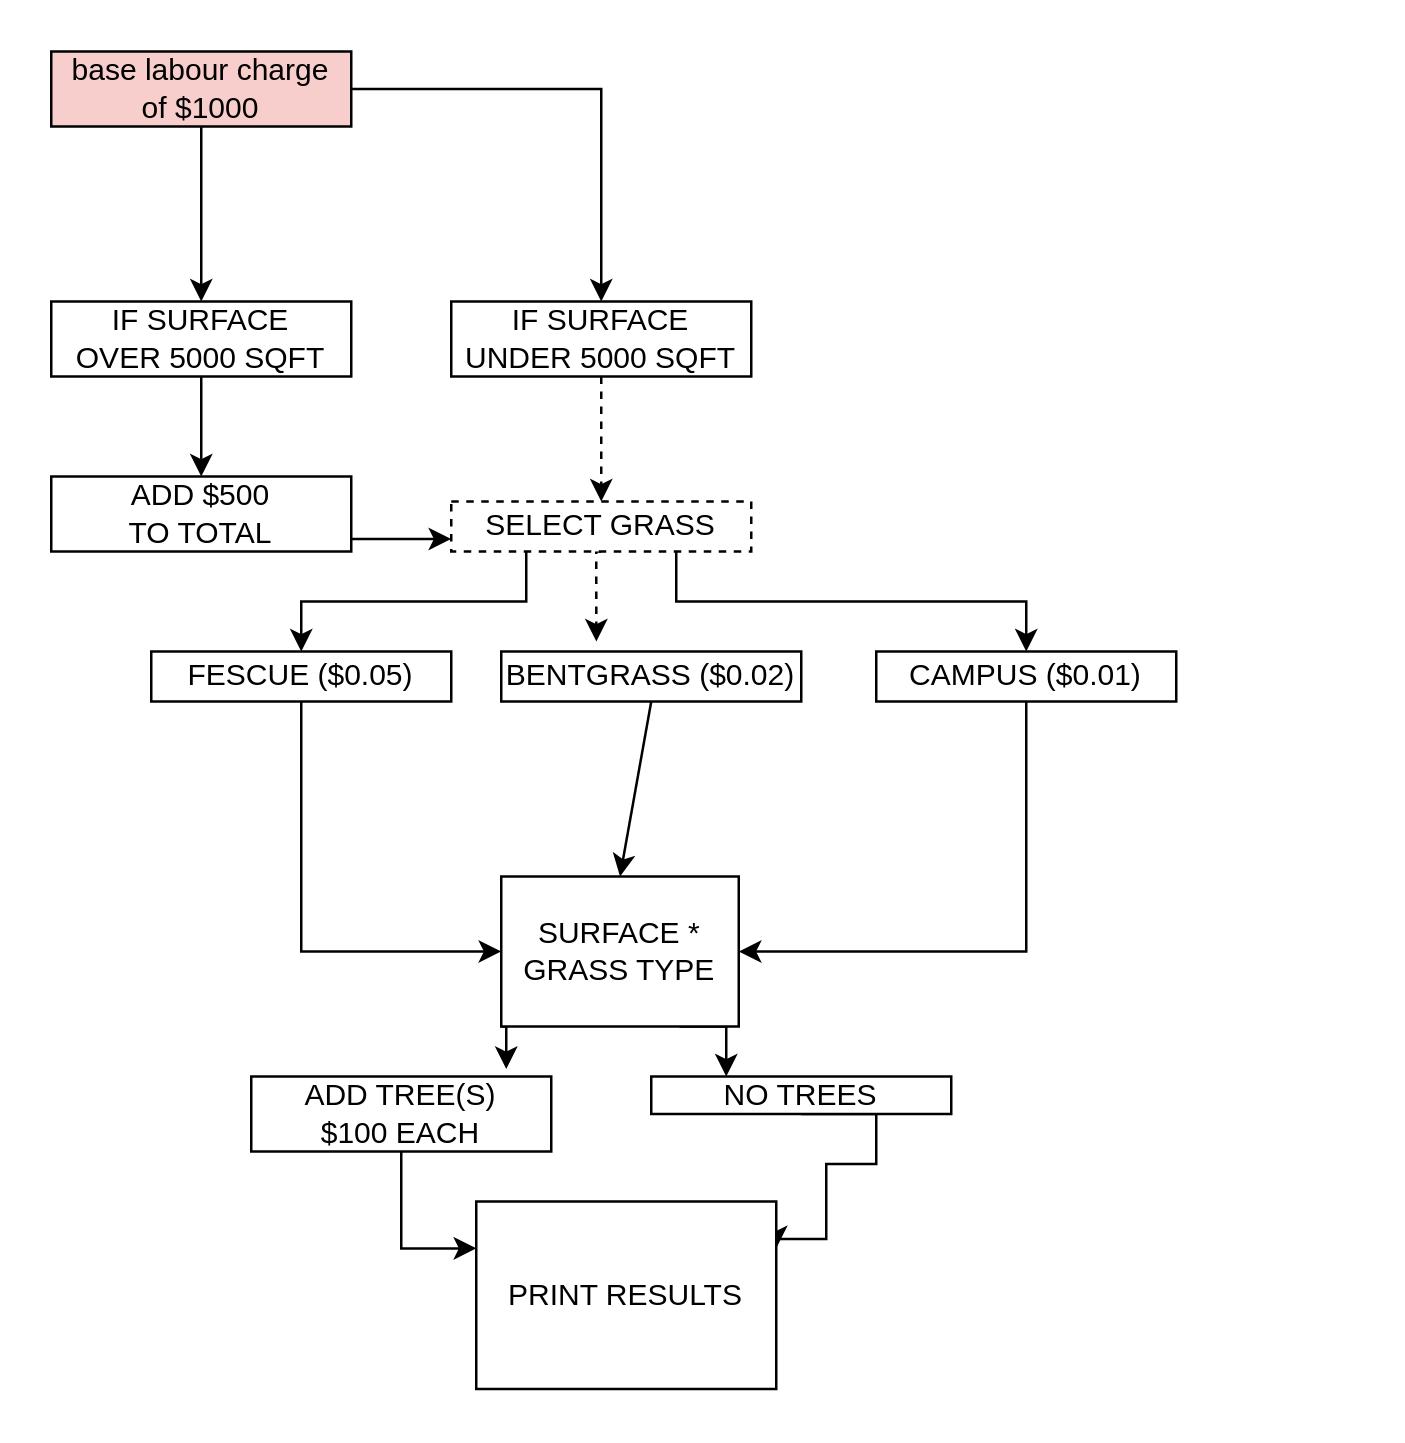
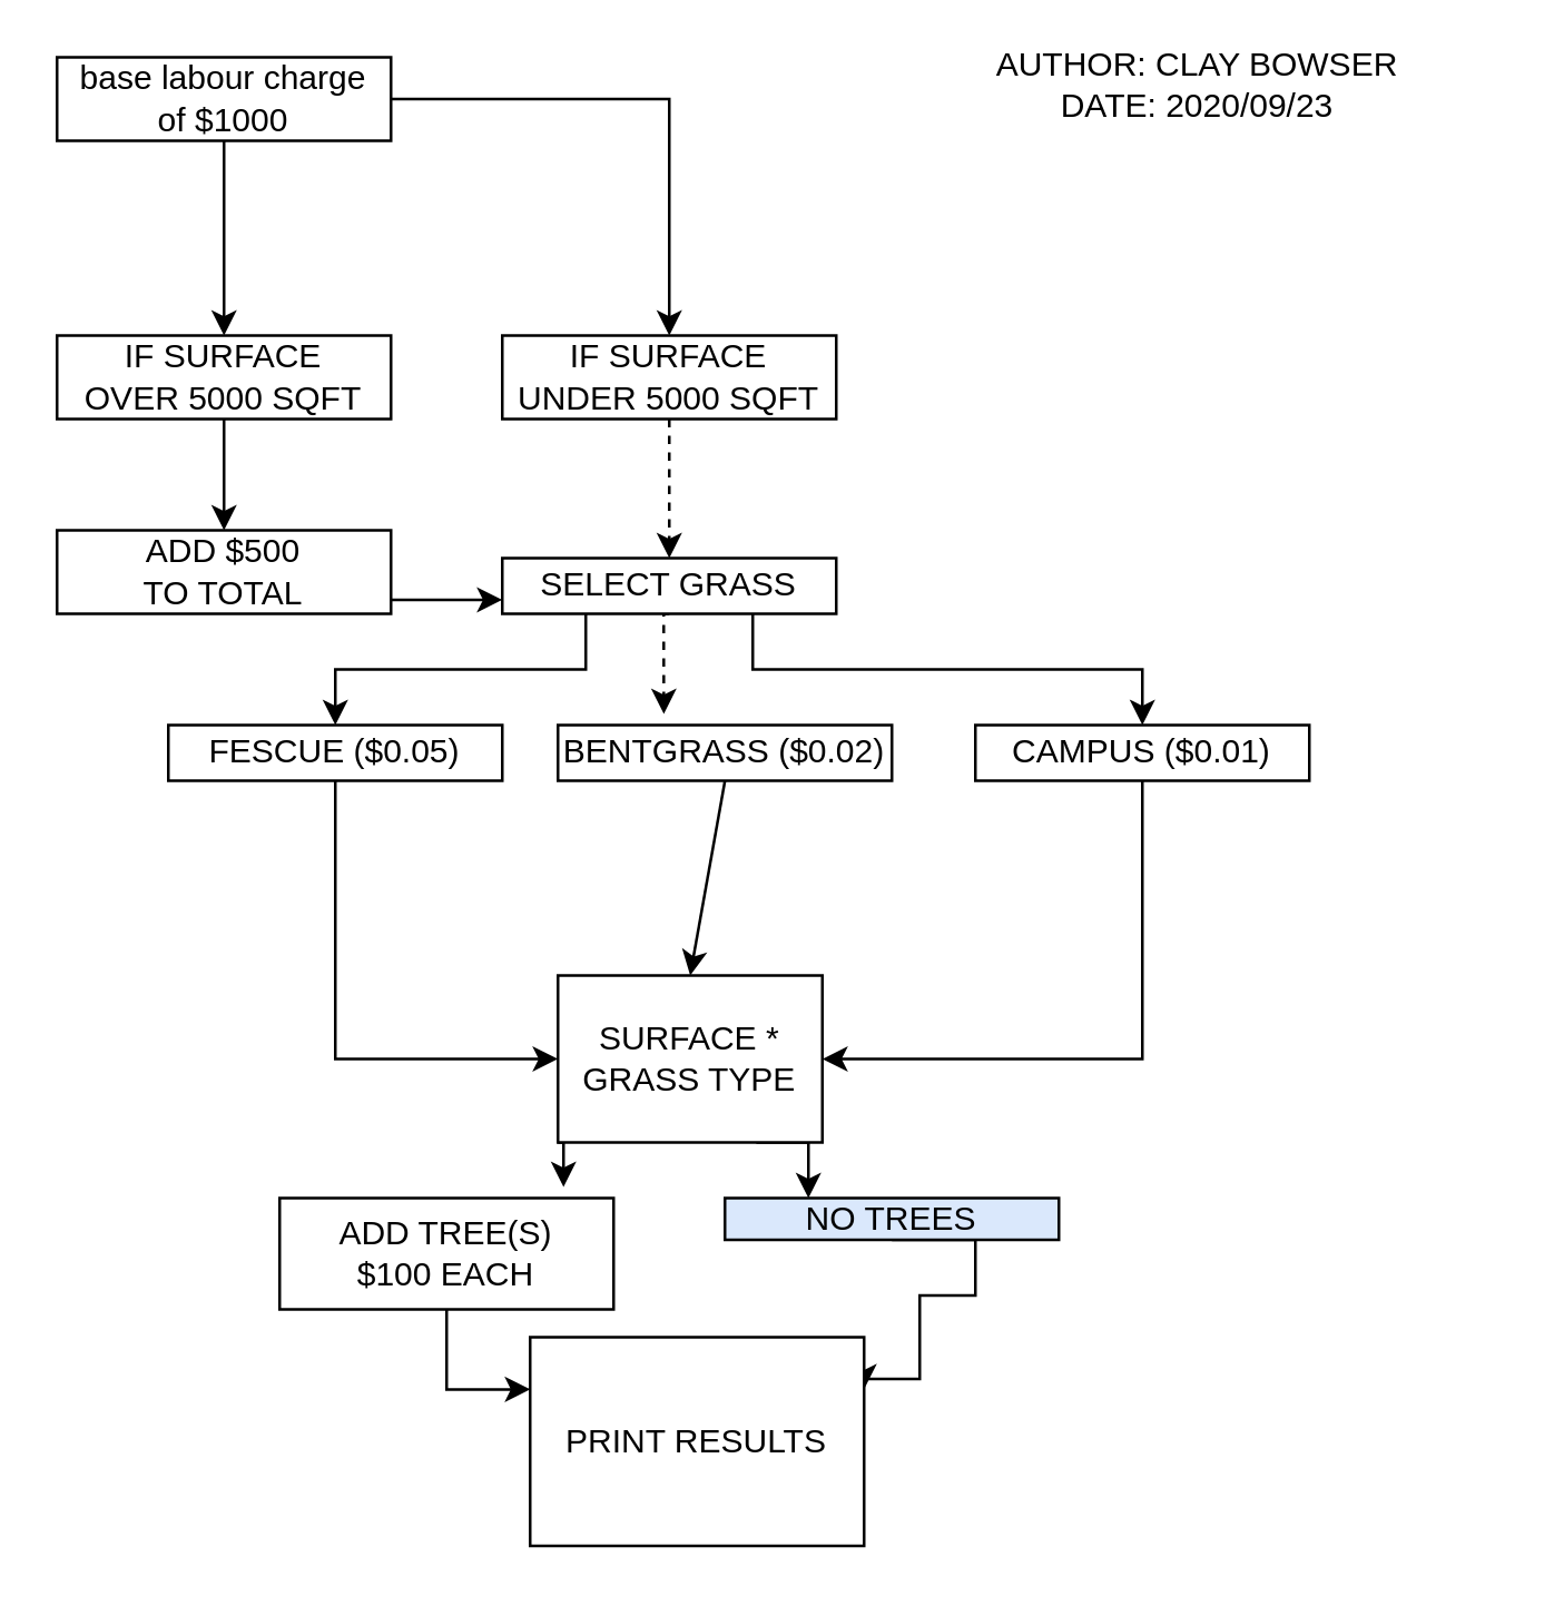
  <mxCell id="0" />
  <mxCell id="1" parent="0" />
  <mxCell id="2" style="edgeStyle=orthogonalEdgeStyle;rounded=0;orthogonalLoop=1;jettySize=auto;html=1;exitX=1;exitY=0.5;exitDx=0;exitDy=0;entryX=0.5;entryY=0;entryDx=0;entryDy=0;" edge="1" parent="1" source="3" target="8"><mxGeometry relative="1" as="geometry" /></mxCell>
- <mxCell id="3" value="base labour charge&lt;br&gt;of $1000" style="rounded=0;whiteSpace=wrap;html=1;fillColor=#f8cecc;" vertex="1" parent="1"><mxGeometry x="20" y="20" width="120" height="30" as="geometry" /></mxCell>
+ <mxCell id="3" value="base labour charge&lt;br&gt;of $1000" style="rounded=0;whiteSpace=wrap;html=1;" vertex="1" parent="1"><mxGeometry x="20" y="20" width="120" height="30" as="geometry" /></mxCell>
  <mxCell id="4" value="IF SURFACE&lt;br&gt;OVER 5000 SQFT" style="rounded=0;whiteSpace=wrap;html=1;" vertex="1" parent="1"><mxGeometry x="20" y="120" width="120" height="30" as="geometry" /></mxCell>
  <mxCell id="5" value="" style="endArrow=classic;html=1;entryX=0.5;entryY=0;entryDx=0;entryDy=0;exitX=0.5;exitY=1;exitDx=0;exitDy=0;" edge="1" parent="1" source="3" target="4"><mxGeometry width="50" height="50" relative="1" as="geometry"><mxPoint x="105" y="130" as="sourcePoint" /><mxPoint x="155" y="80" as="targetPoint" /></mxGeometry></mxCell>
  <mxCell id="6" value="ADD $500&lt;br&gt;TO TOTAL" style="rounded=0;whiteSpace=wrap;html=1;" vertex="1" parent="1"><mxGeometry x="20" y="190" width="120" height="30" as="geometry" /></mxCell>
  <mxCell id="7" value="" style="endArrow=classic;html=1;entryX=0.5;entryY=0;entryDx=0;entryDy=0;exitX=0.5;exitY=1;exitDx=0;exitDy=0;" edge="1" parent="1" source="4" target="6"><mxGeometry width="50" height="50" relative="1" as="geometry"><mxPoint x="170" y="180" as="sourcePoint" /><mxPoint x="220" y="130" as="targetPoint" /></mxGeometry></mxCell>
  <mxCell id="8" value="IF SURFACE&lt;br&gt;UNDER 5000 SQFT" style="rounded=0;whiteSpace=wrap;html=1;" vertex="1" parent="1"><mxGeometry x="180" y="120" width="120" height="30" as="geometry" /></mxCell>
  <mxCell id="9" style="edgeStyle=orthogonalEdgeStyle;rounded=0;orthogonalLoop=1;jettySize=auto;html=1;exitX=0.5;exitY=1;exitDx=0;exitDy=0;entryX=0.317;entryY=-0.2;entryDx=0;entryDy=0;entryPerimeter=0;dashed=1;" edge="1" parent="1" source="12" target="17"><mxGeometry relative="1" as="geometry" /></mxCell>
  <mxCell id="10" style="edgeStyle=orthogonalEdgeStyle;rounded=0;orthogonalLoop=1;jettySize=auto;html=1;exitX=0.75;exitY=1;exitDx=0;exitDy=0;entryX=0.5;entryY=0;entryDx=0;entryDy=0;" edge="1" parent="1" source="12" target="19"><mxGeometry relative="1" as="geometry" /></mxCell>
  <mxCell id="11" style="edgeStyle=orthogonalEdgeStyle;rounded=0;orthogonalLoop=1;jettySize=auto;html=1;exitX=0.25;exitY=1;exitDx=0;exitDy=0;entryX=0.5;entryY=0;entryDx=0;entryDy=0;" edge="1" parent="1" source="12" target="16"><mxGeometry relative="1" as="geometry" /></mxCell>
- <mxCell id="12" value="SELECT GRASS" style="rounded=0;whiteSpace=wrap;html=1;dashed=1;" vertex="1" parent="1"><mxGeometry x="180" y="200" width="120" height="20" as="geometry" /></mxCell>
+ <mxCell id="12" value="SELECT GRASS" style="rounded=0;whiteSpace=wrap;html=1;" vertex="1" parent="1"><mxGeometry x="180" y="200" width="120" height="20" as="geometry" /></mxCell>
  <mxCell id="13" value="" style="endArrow=classic;html=1;exitX=0.5;exitY=1;exitDx=0;exitDy=0;entryX=0.5;entryY=0;entryDx=0;entryDy=0;dashed=1;" edge="1" parent="1" source="8" target="12"><mxGeometry width="50" height="50" relative="1" as="geometry"><mxPoint x="170" y="170" as="sourcePoint" /><mxPoint x="220" y="120" as="targetPoint" /></mxGeometry></mxCell>
  <mxCell id="14" value="" style="endArrow=classic;html=1;entryX=0;entryY=0.75;entryDx=0;entryDy=0;" edge="1" parent="1" target="12"><mxGeometry width="50" height="50" relative="1" as="geometry"><mxPoint x="140" y="215" as="sourcePoint" /><mxPoint x="220" y="120" as="targetPoint" /></mxGeometry></mxCell>
  <mxCell id="15" style="edgeStyle=orthogonalEdgeStyle;rounded=0;orthogonalLoop=1;jettySize=auto;html=1;exitX=0.5;exitY=1;exitDx=0;exitDy=0;entryX=0;entryY=0.5;entryDx=0;entryDy=0;" edge="1" parent="1" source="16" target="22"><mxGeometry relative="1" as="geometry" /></mxCell>
  <mxCell id="16" value="FESCUE ($0.05)" style="rounded=0;whiteSpace=wrap;html=1;" vertex="1" parent="1"><mxGeometry x="60" y="260" width="120" height="20" as="geometry" /></mxCell>
  <mxCell id="17" value="BENTGRASS ($0.02)" style="rounded=0;whiteSpace=wrap;html=1;" vertex="1" parent="1"><mxGeometry x="200" y="260" width="120" height="20" as="geometry" /></mxCell>
  <mxCell id="18" style="edgeStyle=orthogonalEdgeStyle;rounded=0;orthogonalLoop=1;jettySize=auto;html=1;exitX=0.5;exitY=1;exitDx=0;exitDy=0;entryX=1;entryY=0.5;entryDx=0;entryDy=0;" edge="1" parent="1" source="19" target="22"><mxGeometry relative="1" as="geometry" /></mxCell>
  <mxCell id="19" value="CAMPUS ($0.01)" style="rounded=0;whiteSpace=wrap;html=1;" vertex="1" parent="1"><mxGeometry x="350" y="260" width="120" height="20" as="geometry" /></mxCell>
  <mxCell id="20" style="edgeStyle=orthogonalEdgeStyle;rounded=0;orthogonalLoop=1;jettySize=auto;html=1;exitX=0.75;exitY=1;exitDx=0;exitDy=0;entryX=0.25;entryY=0;entryDx=0;entryDy=0;" edge="1" parent="1" source="22" target="27"><mxGeometry relative="1" as="geometry" /></mxCell>
  <mxCell id="21" style="edgeStyle=orthogonalEdgeStyle;rounded=0;orthogonalLoop=1;jettySize=auto;html=1;exitX=0;exitY=1;exitDx=0;exitDy=0;entryX=0.85;entryY=-0.1;entryDx=0;entryDy=0;entryPerimeter=0;" edge="1" parent="1" source="22" target="25"><mxGeometry relative="1" as="geometry" /></mxCell>
  <mxCell id="22" value="SURFACE * GRASS TYPE" style="rounded=0;whiteSpace=wrap;html=1;" vertex="1" parent="1"><mxGeometry x="200" y="350" width="95" height="60" as="geometry" /></mxCell>
  <mxCell id="23" value="" style="endArrow=classic;html=1;exitX=0.5;exitY=1;exitDx=0;exitDy=0;entryX=0.5;entryY=0;entryDx=0;entryDy=0;entryPerimeter=0;" edge="1" parent="1" source="17" target="22"><mxGeometry width="50" height="50" relative="1" as="geometry"><mxPoint x="220" y="400" as="sourcePoint" /><mxPoint x="260" y="340" as="targetPoint" /></mxGeometry></mxCell>
  <mxCell id="24" style="edgeStyle=orthogonalEdgeStyle;rounded=0;orthogonalLoop=1;jettySize=auto;html=1;exitX=0.5;exitY=1;exitDx=0;exitDy=0;entryX=0;entryY=0.25;entryDx=0;entryDy=0;" edge="1" parent="1" source="25" target="28"><mxGeometry relative="1" as="geometry" /></mxCell>
- <mxCell id="25" value="ADD TREE(S)&lt;br&gt;$100 EACH" style="rounded=0;whiteSpace=wrap;html=1;" vertex="1" parent="1"><mxGeometry x="100" y="430" width="120" height="30" as="geometry" /></mxCell>
+ <mxCell id="25" value="ADD TREE(S)&lt;br&gt;$100 EACH" style="rounded=0;whiteSpace=wrap;html=1;" vertex="1" parent="1"><mxGeometry x="100" y="430" width="120" height="40" as="geometry" /></mxCell>
  <mxCell id="26" style="edgeStyle=orthogonalEdgeStyle;rounded=0;orthogonalLoop=1;jettySize=auto;html=1;exitX=0.5;exitY=1;exitDx=0;exitDy=0;entryX=1;entryY=0.25;entryDx=0;entryDy=0;" edge="1" parent="1" source="27" target="28"><mxGeometry relative="1" as="geometry"><Array as="points"><mxPoint x="350" y="445" /><mxPoint x="350" y="465" /><mxPoint x="330" y="465" /><mxPoint x="330" y="495" /></Array></mxGeometry></mxCell>
- <mxCell id="27" value="NO TREES" style="rounded=0;whiteSpace=wrap;html=1;" vertex="1" parent="1"><mxGeometry x="260" y="430" width="120" height="15" as="geometry" /></mxCell>
+ <mxCell id="27" value="NO TREES" style="rounded=0;whiteSpace=wrap;html=1;fillColor=#dae8fc;" vertex="1" parent="1"><mxGeometry x="260" y="430" width="120" height="15" as="geometry" /></mxCell>
  <mxCell id="28" value="PRINT RESULTS" style="rounded=0;whiteSpace=wrap;html=1;" vertex="1" parent="1"><mxGeometry x="190" y="480" width="120" height="75" as="geometry" /></mxCell>
+ <mxCell id="29" value="AUTHOR: CLAY BOWSER&lt;br&gt;DATE: 2020/09/23" style="text;html=1;strokeColor=none;fillColor=none;align=center;verticalAlign=middle;whiteSpace=wrap;rounded=0;" vertex="1" parent="1"><mxGeometry x="320" y="20" width="220" height="20" as="geometry" /></mxCell>
